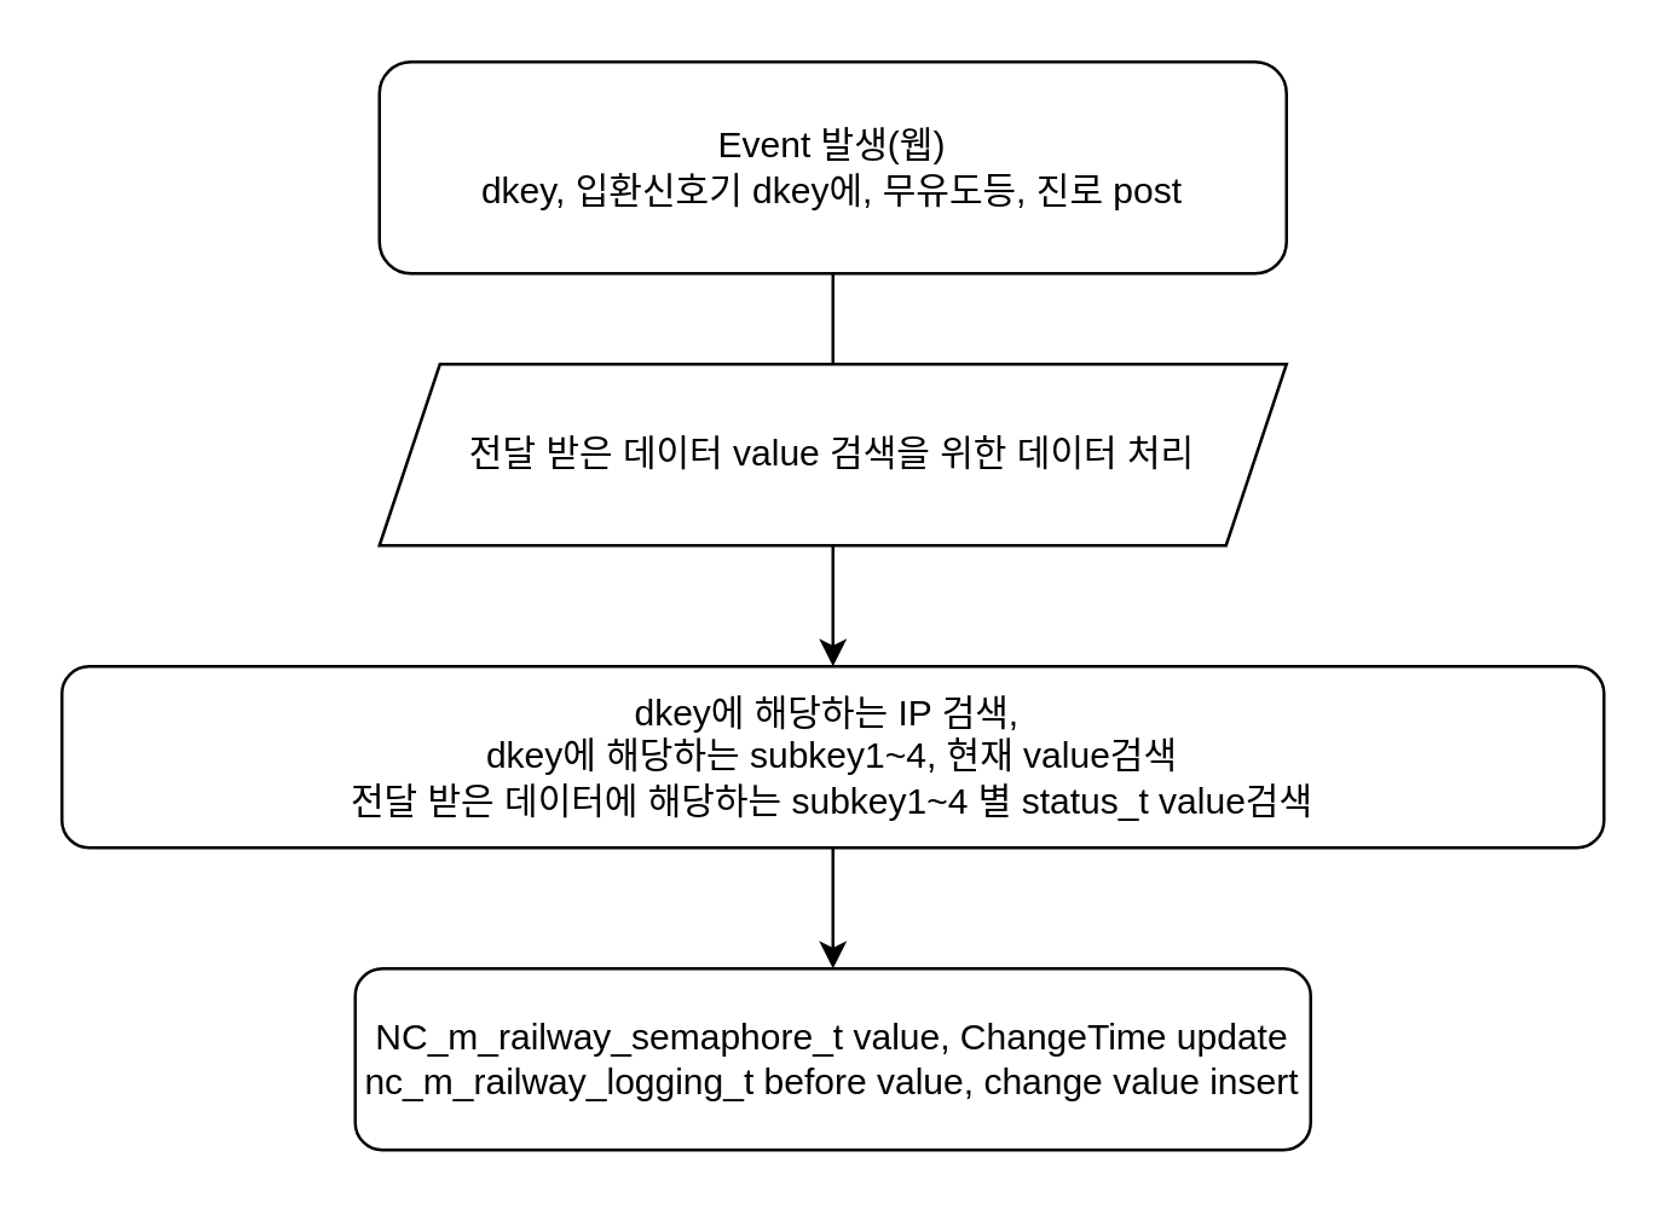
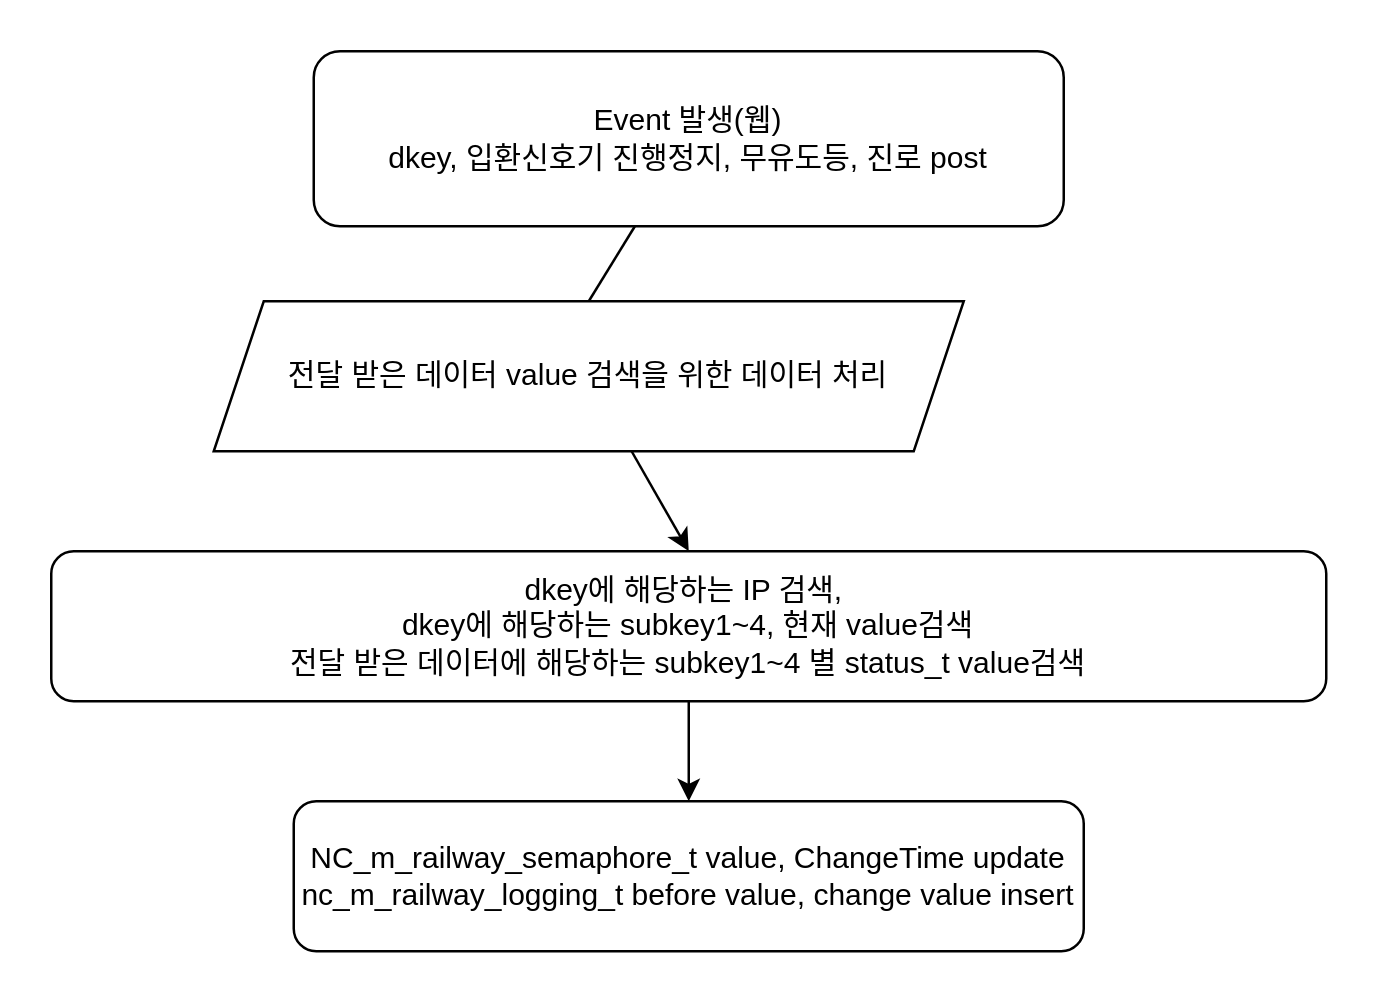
  <mxCell id="0" />
  <mxCell id="1" parent="0" />
- <mxCell id="2" value="Event 발생(웹)&lt;br&gt;dkey, 입환신호기 dkey에, 무유도등, 진로 post" style="rounded=1;whiteSpace=wrap;html=1;fontSize=12;glass=0;strokeWidth=1;shadow=0;" parent="1" vertex="1"><mxGeometry x="125" y="20" width="300" height="70" as="geometry" /></mxCell>
+ <mxCell id="2" value="Event 발생(웹)&lt;br&gt;dkey, 입환신호기 진행정지, 무유도등, 진로 post" style="rounded=1;whiteSpace=wrap;html=1;fontSize=12;glass=0;strokeWidth=1;shadow=0;" parent="1" vertex="1"><mxGeometry x="125" y="20" width="300" height="70" as="geometry" /></mxCell>
  <mxCell id="3" value="dkey에 해당하는 IP 검색,&amp;nbsp;&lt;br&gt;dkey에 해당하는 subkey1~4, 현재 value검색&lt;br&gt;전달 받은 데이터에 해당하는 subkey1~4 별&amp;nbsp;status_t value검색" style="rounded=1;whiteSpace=wrap;html=1;" vertex="1" parent="1"><mxGeometry x="20" y="220" width="510" height="60" as="geometry" /></mxCell>
- <mxCell id="4" value="전달 받은 데이터 value 검색을 위한 데이터 처리" style="shape=parallelogram;perimeter=parallelogramPerimeter;whiteSpace=wrap;html=1;fixedSize=1;" vertex="1" parent="1"><mxGeometry x="125" y="120" width="300" height="60" as="geometry" /></mxCell>
+ <mxCell id="4" value="전달 받은 데이터 value 검색을 위한 데이터 처리" style="shape=parallelogram;perimeter=parallelogramPerimeter;whiteSpace=wrap;html=1;fixedSize=1;" vertex="1" parent="1"><mxGeometry x="85" y="120" width="300" height="60" as="geometry" /></mxCell>
  <mxCell id="5" value="NC_m_railway_semaphore_t value, ChangeTime update&lt;br&gt;nc_m_railway_logging_t before value, change value insert" style="rounded=1;whiteSpace=wrap;html=1;" vertex="1" parent="1"><mxGeometry x="117" y="320" width="316" height="60" as="geometry" /></mxCell>
  <mxCell id="6" value="" style="endArrow=none;html=1;rounded=0;entryX=0.5;entryY=0;entryDx=0;entryDy=0;" edge="1" parent="1" source="2" target="4"><mxGeometry width="50" height="50" relative="1" as="geometry"><mxPoint x="211" y="200" as="sourcePoint" /><mxPoint x="261" y="150" as="targetPoint" /></mxGeometry></mxCell>
  <mxCell id="7" value="" style="endArrow=classic;html=1;rounded=0;entryX=0.5;entryY=0;entryDx=0;entryDy=0;" edge="1" parent="1" source="4" target="3"><mxGeometry width="50" height="50" relative="1" as="geometry"><mxPoint x="211" y="200" as="sourcePoint" /><mxPoint x="261" y="150" as="targetPoint" /></mxGeometry></mxCell>
  <mxCell id="8" value="" style="endArrow=classic;html=1;rounded=0;entryX=0.5;entryY=0;entryDx=0;entryDy=0;exitX=0.5;exitY=1;exitDx=0;exitDy=0;" edge="1" parent="1" source="3" target="5"><mxGeometry width="50" height="50" relative="1" as="geometry"><mxPoint x="211" y="200" as="sourcePoint" /><mxPoint x="261" y="150" as="targetPoint" /></mxGeometry></mxCell>
